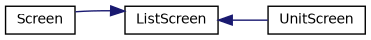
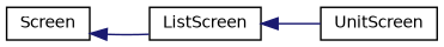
  digraph {
    rankdir=LR
    node [color=black fillcolor=white fontname=Helvetica fontsize=10 shape=record style=filled]
    edge [color=midnightblue dir=back fontname=Helvetica fontsize=10 labelfontname=Helvetica labelfontsize=10 style=solid]
    n1 [height=0.2 label=Screen width=0.4]
    n2 [height=0.2 label=ListScreen width=0.4]
    n3 [height=0.2 label=UnitScreen width=0.4]
-   n2 -> n1
+   n1 -> n2
    n2 -> n3
  }
